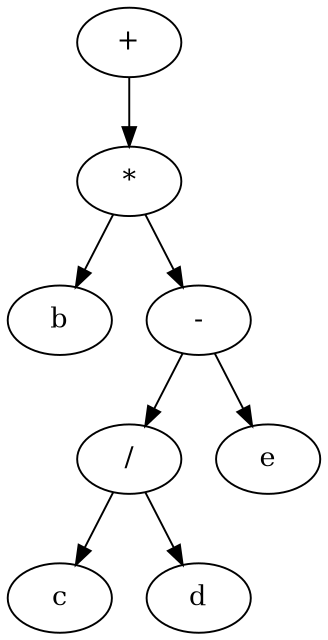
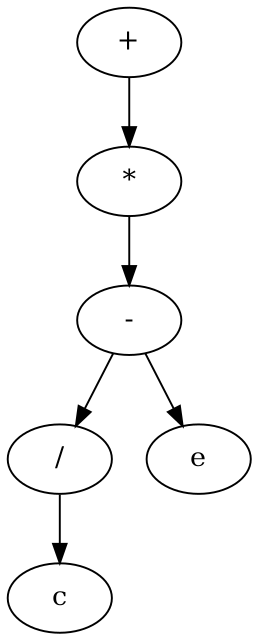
  digraph {
    n1 [label="+"]
    n2 [label="*"]
-   n3 [label=b]
    n4 [label="-"]
    n5 [label="/"]
    n6 [label=e]
    n7 [label=c]
-   n8 [label=d]
    n1 -> n2
-   n2 -> n3
    n2 -> n4
    n4 -> n5
    n4 -> n6
    n5 -> n7
-   n5 -> n8
  }
